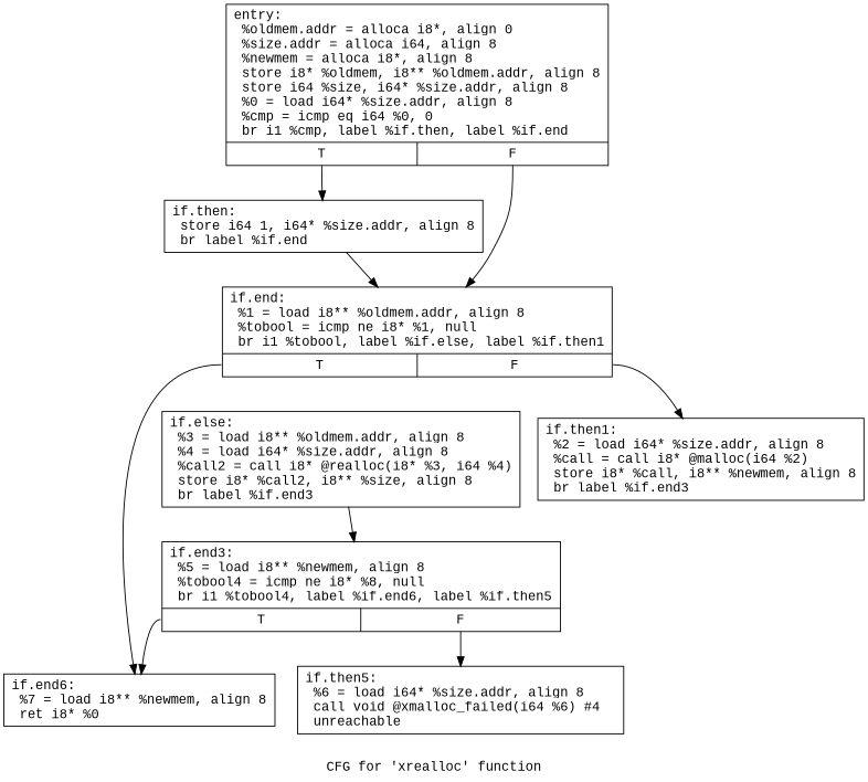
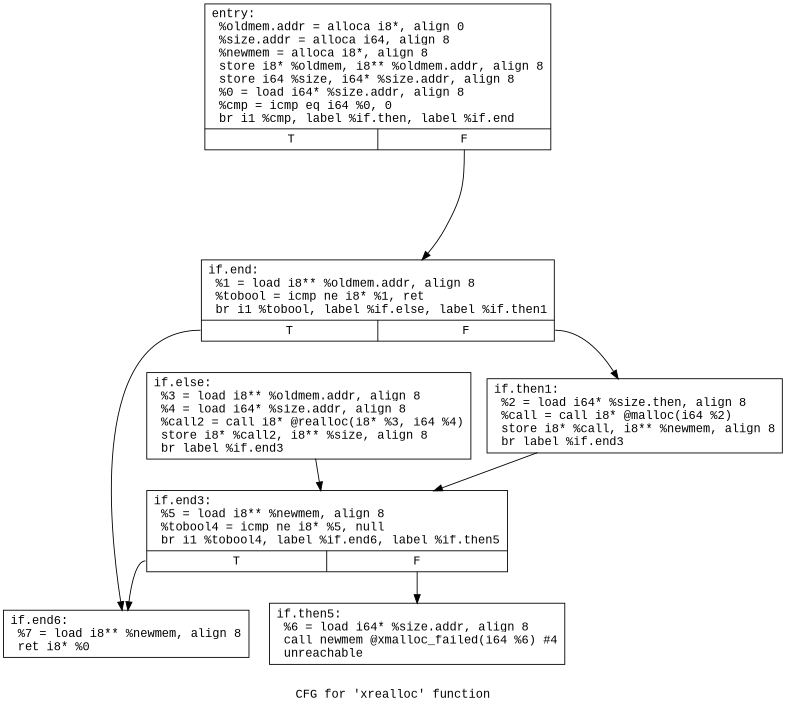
  digraph {
    fontname="Liberation Mono"
    label="CFG for 'xrealloc' function"
    node [fontname="Liberation Mono" shape=record]
    edge [fontname="Liberation Mono"]
    n1 [label="{entry:\l  %oldmem.addr = alloca i8*, align 0\l  %size.addr = alloca i64, align 8\l  %newmem = alloca i8*, align 8\l  store i8* %oldmem, i8** %oldmem.addr, align 8\l  store i64 %size, i64* %size.addr, align 8\l  %0 = load i64* %size.addr, align 8\l  %cmp = icmp eq i64 %0, 0\l  br i1 %cmp, label %if.then, label %if.end\l|{<s0>T|<s1>F}}"]
-   n2 [label="{if.then:                                          \l  store i64 1, i64* %size.addr, align 8\l  br label %if.end\l}"]
-   n3 [label="{if.end:                                           \l  %1 = load i8** %oldmem.addr, align 8\l  %tobool = icmp ne i8* %1, null\l  br i1 %tobool, label %if.else, label %if.then1\l|{<s0>T|<s1>F}}"]
-   n4 [label="{if.then1:                                         \l  %2 = load i64* %size.addr, align 8\l  %call = call i8* @malloc(i64 %2)\l  store i8* %call, i8** %newmem, align 8\l  br label %if.end3\l}"]
+   n3 [label="{if.end:                                           \l  %1 = load i8** %oldmem.addr, align 8\l  %tobool = icmp ne i8* %1, ret\l  br i1 %tobool, label %if.else, label %if.then1\l|{<s0>T|<s1>F}}"]
+   n4 [label="{if.then1:                                         \l  %2 = load i64* %size.then, align 8\l  %call = call i8* @malloc(i64 %2)\l  store i8* %call, i8** %newmem, align 8\l  br label %if.end3\l}"]
    n5 [label="{if.end6:                                          \l  %7 = load i8** %newmem, align 8\l  ret i8* %0\l}"]
    n6 [label="{if.else:                                          \l  %3 = load i8** %oldmem.addr, align 8\l  %4 = load i64* %size.addr, align 8\l  %call2 = call i8* @realloc(i8* %3, i64 %4)\l  store i8* %call2, i8** %size, align 8\l  br label %if.end3\l}"]
-   n7 [label="{if.end3:                                          \l  %5 = load i8** %newmem, align 8\l  %tobool4 = icmp ne i8* %8, null\l  br i1 %tobool4, label %if.end6, label %if.then5\l|{<s0>T|<s1>F}}"]
-   n8 [label="{if.then5:                                         \l  %6 = load i64* %size.addr, align 8\l  call void @xmalloc_failed(i64 %6) #4\l  unreachable\l}"]
-   n1 -> n2 [tailport=s0]
+   n7 [label="{if.end3:                                          \l  %5 = load i8** %newmem, align 8\l  %tobool4 = icmp ne i8* %5, null\l  br i1 %tobool4, label %if.end6, label %if.then5\l|{<s0>T|<s1>F}}"]
+   n8 [label="{if.then5:                                         \l  %6 = load i64* %size.addr, align 8\l  call newmem @xmalloc_failed(i64 %6) #4\l  unreachable\l}"]
    n1 -> n3 [tailport=s1]
-   n2 -> n3
    n3 -> n4 [tailport=s1]
    n3 -> n5 [tailport=s0]
+   n4 -> n7
    n6 -> n7
    n7 -> n5 [tailport=s0]
    n7 -> n8 [tailport=s1]
  }
